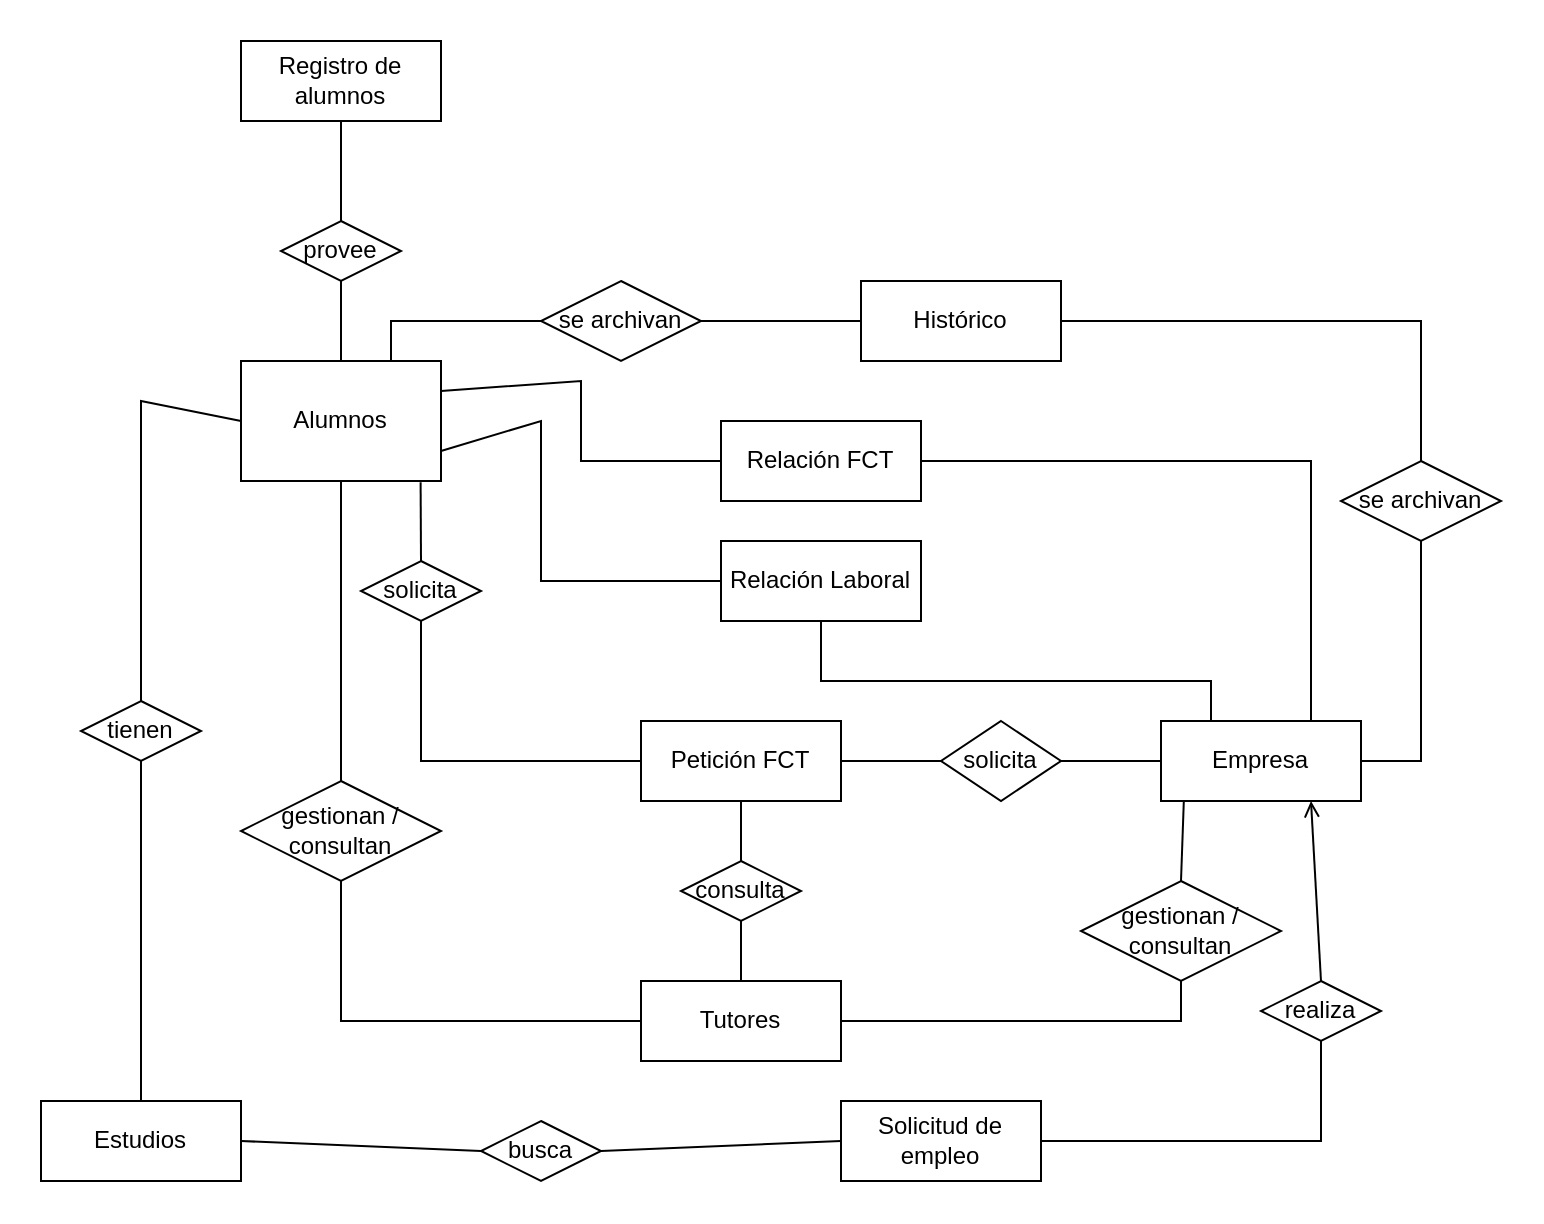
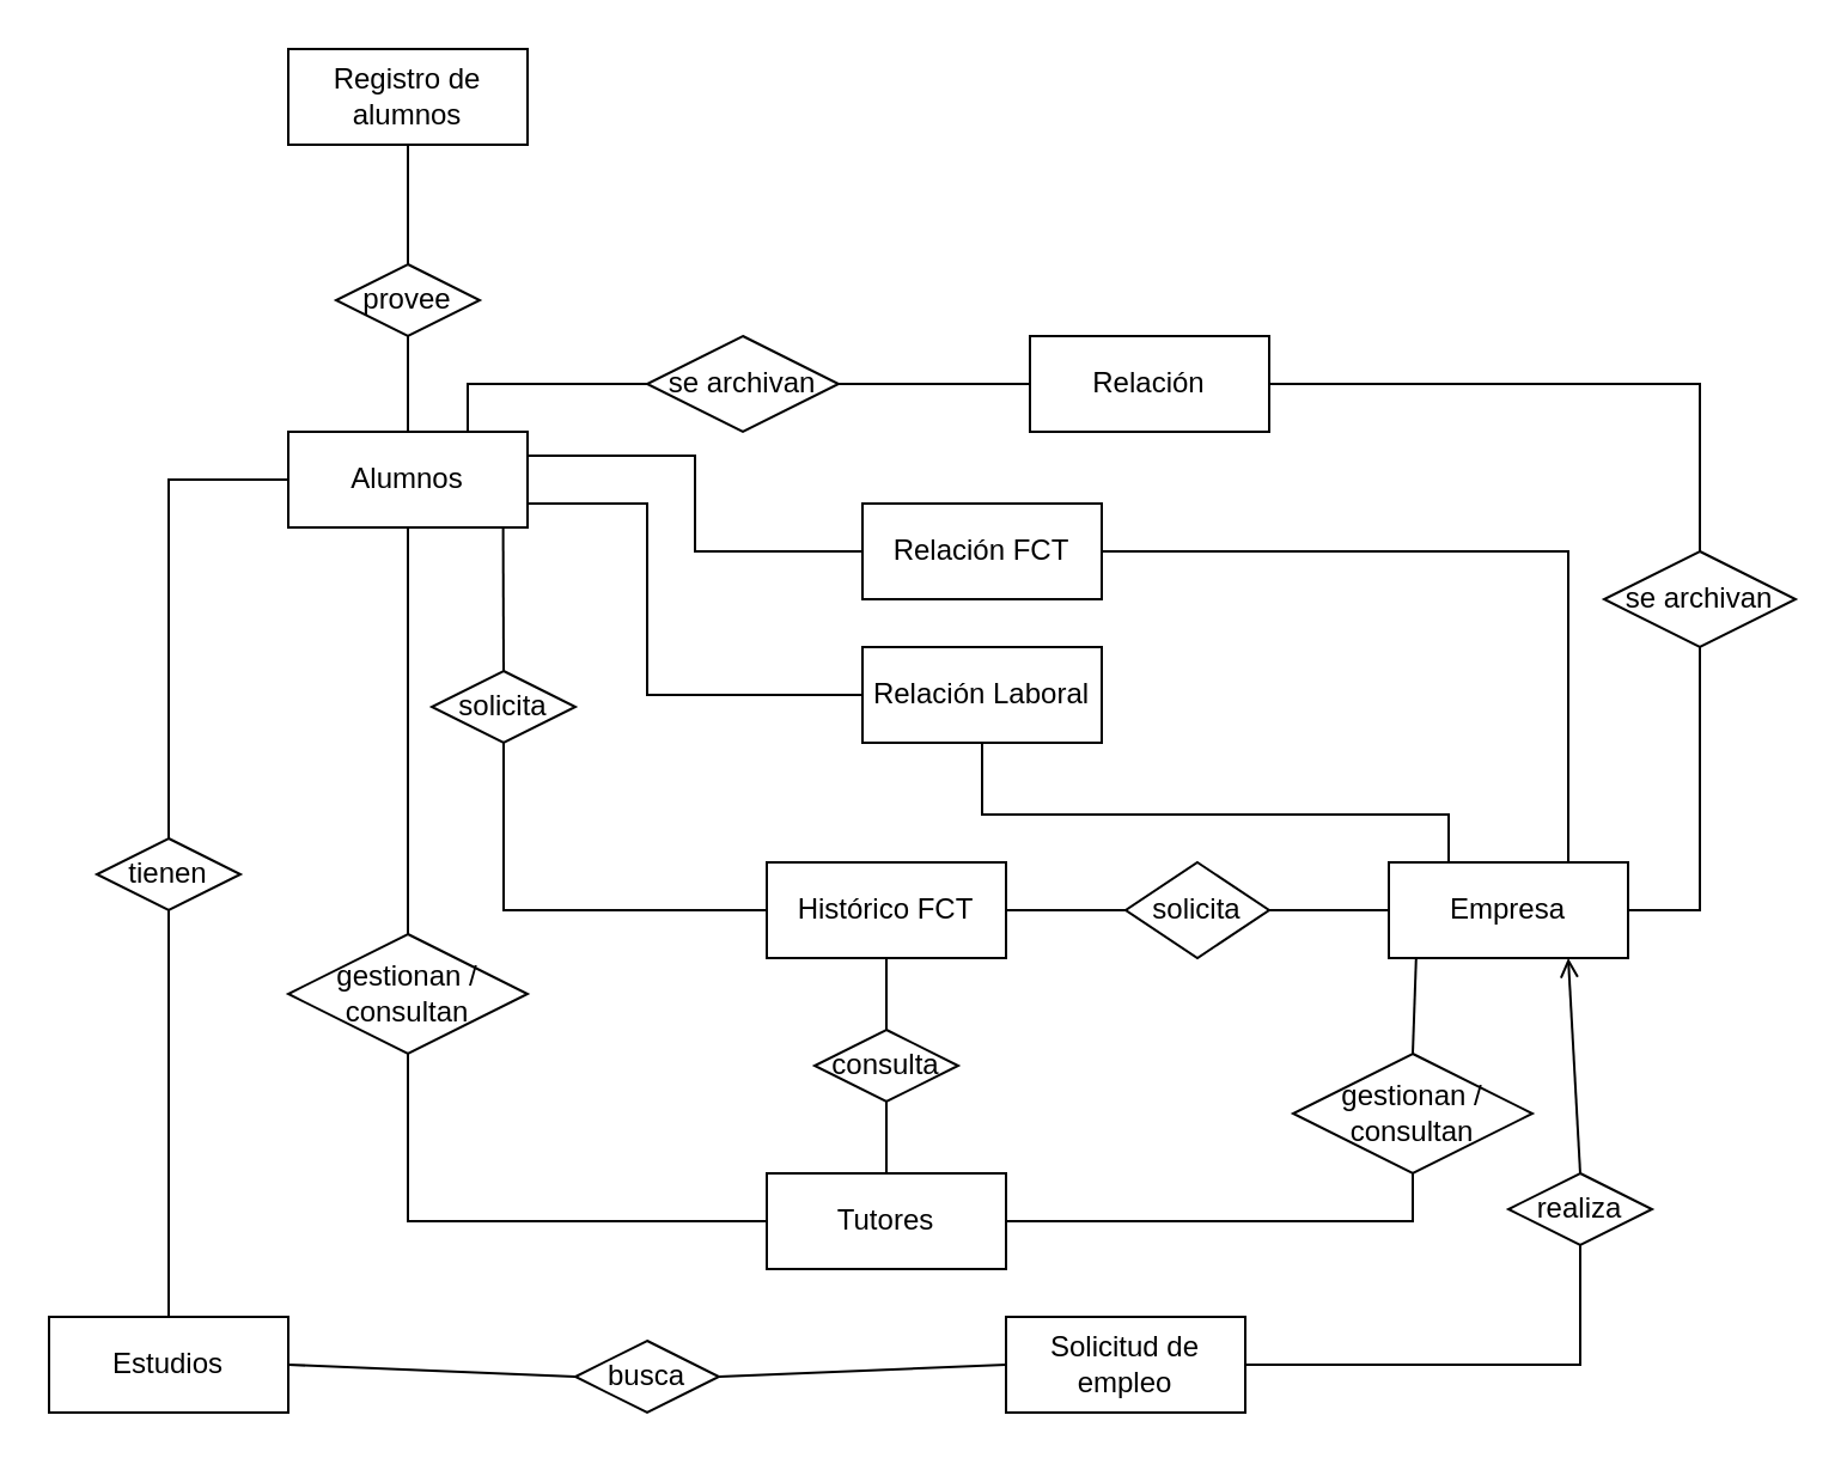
  <mxCell id="0" />
  <mxCell id="1" parent="0" />
  <mxCell id="2" value="Registro de alumnos" style="whiteSpace=wrap;html=1;align=center;" parent="1" vertex="1"><mxGeometry x="120" y="20" width="100" height="40" as="geometry" /></mxCell>
- <mxCell id="3" value="Alumnos" style="whiteSpace=wrap;html=1;align=center;" parent="1" vertex="1"><mxGeometry x="120" y="180" width="100" height="60" as="geometry" /></mxCell>
+ <mxCell id="3" value="Alumnos" style="whiteSpace=wrap;html=1;align=center;" parent="1" vertex="1"><mxGeometry x="120" y="180" width="100" height="40" as="geometry" /></mxCell>
  <mxCell id="4" value="Estudios" style="whiteSpace=wrap;html=1;align=center;" parent="1" vertex="1"><mxGeometry x="20" y="550" width="100" height="40" as="geometry" /></mxCell>
  <mxCell id="5" value="Empresa" style="whiteSpace=wrap;html=1;align=center;" parent="1" vertex="1"><mxGeometry x="580" y="360" width="100" height="40" as="geometry" /></mxCell>
- <mxCell id="6" value="Histórico" style="whiteSpace=wrap;html=1;align=center;" parent="1" vertex="1"><mxGeometry x="430" y="140" width="100" height="40" as="geometry" /></mxCell>
+ <mxCell id="6" value="Relación" style="whiteSpace=wrap;html=1;align=center;" parent="1" vertex="1"><mxGeometry x="430" y="140" width="100" height="40" as="geometry" /></mxCell>
  <mxCell id="7" value="provee" style="shape=rhombus;perimeter=rhombusPerimeter;whiteSpace=wrap;html=1;align=center;" parent="1" vertex="1"><mxGeometry x="140" y="110" width="60" height="30" as="geometry" /></mxCell>
  <mxCell id="8" value="" style="endArrow=none;html=1;rounded=0;entryX=0.5;entryY=1;entryDx=0;entryDy=0;exitX=0.5;exitY=0;exitDx=0;exitDy=0;" parent="1" source="3" target="7" edge="1"><mxGeometry relative="1" as="geometry"><mxPoint x="-50" y="380" as="sourcePoint" /><mxPoint x="110" y="380" as="targetPoint" /></mxGeometry></mxCell>
  <mxCell id="9" value="" style="endArrow=none;html=1;rounded=0;entryX=0.5;entryY=1;entryDx=0;entryDy=0;exitX=0.5;exitY=0;exitDx=0;exitDy=0;" parent="1" source="7" target="2" edge="1"><mxGeometry relative="1" as="geometry"><mxPoint x="-125" y="260" as="sourcePoint" /><mxPoint x="35" y="260" as="targetPoint" /></mxGeometry></mxCell>
  <mxCell id="10" value="tienen" style="shape=rhombus;perimeter=rhombusPerimeter;whiteSpace=wrap;html=1;align=center;" parent="1" vertex="1"><mxGeometry x="40" y="350" width="60" height="30" as="geometry" /></mxCell>
  <mxCell id="11" value="" style="endArrow=none;html=1;rounded=0;exitX=0.5;exitY=1;exitDx=0;exitDy=0;entryX=0.5;entryY=0;entryDx=0;entryDy=0;" parent="1" source="10" target="4" edge="1"><mxGeometry relative="1" as="geometry"><mxPoint x="-150" y="510" as="sourcePoint" /><mxPoint x="10" y="510" as="targetPoint" /></mxGeometry></mxCell>
  <mxCell id="12" value="" style="endArrow=none;html=1;rounded=0;entryX=0.5;entryY=0;entryDx=0;entryDy=0;exitX=0;exitY=0.5;exitDx=0;exitDy=0;" parent="1" source="3" target="10" edge="1"><mxGeometry relative="1" as="geometry"><mxPoint x="150" y="250" as="sourcePoint" /><mxPoint x="170" y="440" as="targetPoint" /><Array as="points"><mxPoint y="200" x="70" /></Array></mxGeometry></mxCell>
  <mxCell id="13" value="solicita" style="shape=rhombus;perimeter=rhombusPerimeter;whiteSpace=wrap;html=1;align=center;" parent="1" vertex="1"><mxGeometry x="470" y="360" width="60" height="40" as="geometry" /></mxCell>
  <mxCell id="14" value="" style="endArrow=none;html=1;rounded=0;exitX=1;exitY=0.5;exitDx=0;exitDy=0;entryX=0.5;entryY=1;entryDx=0;entryDy=0;" parent="1" source="20" target="21" edge="1"><mxGeometry relative="1" as="geometry"><mxPoint x="310" y="559.5" as="sourcePoint" /><mxPoint x="650" y="510" as="targetPoint" /><Array as="points"><mxPoint x="660" y="570" /></Array></mxGeometry></mxCell>
  <mxCell id="15" value="gestionan / &lt;br&gt;consultan" style="shape=rhombus;perimeter=rhombusPerimeter;whiteSpace=wrap;html=1;align=center;" parent="1" vertex="1"><mxGeometry x="540" y="440" width="100" height="50" as="geometry" /></mxCell>
  <mxCell id="16" value="se archivan" style="shape=rhombus;perimeter=rhombusPerimeter;whiteSpace=wrap;html=1;align=center;" parent="1" vertex="1"><mxGeometry x="670" y="230" width="80" height="40" as="geometry" /></mxCell>
  <mxCell id="17" value="" style="endArrow=none;html=1;rounded=0;exitX=0.5;exitY=0;exitDx=0;exitDy=0;entryX=1;entryY=0.5;entryDx=0;entryDy=0;" parent="1" source="16" target="6" edge="1"><mxGeometry relative="1" as="geometry"><mxPoint x="430" as="sourcePoint" y="290" /><mxPoint x="590" as="targetPoint" y="290" /><Array as="points"><mxPoint x="710" y="160" /></Array></mxGeometry></mxCell>
- <mxCell id="18" value="Petición FCT" style="whiteSpace=wrap;html=1;align=center;" parent="1" vertex="1"><mxGeometry x="320" y="360" width="100" height="40" as="geometry" /></mxCell>
+ <mxCell id="18" value="Histórico FCT" style="whiteSpace=wrap;html=1;align=center;" parent="1" vertex="1"><mxGeometry x="320" y="360" width="100" height="40" as="geometry" /></mxCell>
  <mxCell id="19" value="Tutores" style="whiteSpace=wrap;html=1;align=center;" parent="1" vertex="1"><mxGeometry x="320" y="490" width="100" height="40" as="geometry" /></mxCell>
  <mxCell id="20" value="Solicitud de empleo" style="whiteSpace=wrap;html=1;align=center;" parent="1" vertex="1"><mxGeometry x="420" y="550" width="100" height="40" as="geometry" /></mxCell>
  <mxCell id="21" value="realiza" style="shape=rhombus;perimeter=rhombusPerimeter;whiteSpace=wrap;html=1;align=center;" parent="1" vertex="1"><mxGeometry x="630" y="490" width="60" height="30" as="geometry" /></mxCell>
  <mxCell id="22" value="" style="endArrow=open;html=1;rounded=0;entryX=0.75;entryY=1;entryDx=0;entryDy=0;exitX=0.5;exitY=0;exitDx=0;exitDy=0;" parent="1" source="21" target="5" edge="1"><mxGeometry relative="1" as="geometry"><mxPoint x="560" y="430" as="sourcePoint" /><mxPoint x="720" y="430" as="targetPoint" /></mxGeometry></mxCell>
  <mxCell id="23" value="busca" style="shape=rhombus;perimeter=rhombusPerimeter;whiteSpace=wrap;html=1;align=center;" parent="1" vertex="1"><mxGeometry x="240" y="560" width="60" height="30" as="geometry" /></mxCell>
  <mxCell id="24" value="" style="endArrow=none;html=1;rounded=0;exitX=1;exitY=0.5;exitDx=0;exitDy=0;entryX=0;entryY=0.5;entryDx=0;entryDy=0;" parent="1" source="23" target="20" edge="1"><mxGeometry relative="1" as="geometry"><mxPoint x="310" y="510" as="sourcePoint" /><mxPoint x="470" y="510" as="targetPoint" /></mxGeometry></mxCell>
  <mxCell id="25" value="" style="endArrow=none;html=1;rounded=0;exitX=1;exitY=0.5;exitDx=0;exitDy=0;entryX=0;entryY=0.5;entryDx=0;entryDy=0;" parent="1" source="4" target="23" edge="1"><mxGeometry relative="1" as="geometry"><mxPoint x="230" y="490" as="sourcePoint" /><mxPoint x="390" y="490" as="targetPoint" /></mxGeometry></mxCell>
  <mxCell id="26" value="se archivan" style="shape=rhombus;perimeter=rhombusPerimeter;whiteSpace=wrap;html=1;align=center;" parent="1" vertex="1"><mxGeometry x="270" y="140" width="80" height="40" as="geometry" /></mxCell>
  <mxCell id="27" value="" style="endArrow=none;html=1;rounded=0;exitX=1;exitY=0.5;exitDx=0;exitDy=0;entryX=0;entryY=0.5;entryDx=0;entryDy=0;" parent="1" source="26" target="6" edge="1"><mxGeometry relative="1" as="geometry"><mxPoint x="300" y="340" as="sourcePoint" /><mxPoint x="460" y="340" as="targetPoint" /></mxGeometry></mxCell>
  <mxCell id="28" value="" style="endArrow=none;html=1;rounded=0;entryX=0;entryY=0.5;entryDx=0;entryDy=0;exitX=1;exitY=0.5;exitDx=0;exitDy=0;" parent="1" source="13" target="5" edge="1"><mxGeometry relative="1" as="geometry"><mxPoint x="240" y="260" as="sourcePoint" /><mxPoint x="400" y="260" as="targetPoint" /></mxGeometry></mxCell>
  <mxCell id="29" value="" style="endArrow=none;html=1;rounded=0;entryX=0;entryY=0.5;entryDx=0;entryDy=0;exitX=1;exitY=0.5;exitDx=0;exitDy=0;" parent="1" source="18" target="13" edge="1"><mxGeometry relative="1" as="geometry"><mxPoint x="170" y="260" as="sourcePoint" /><mxPoint x="330" y="260" as="targetPoint" /></mxGeometry></mxCell>
  <mxCell id="30" value="solicita" style="shape=rhombus;perimeter=rhombusPerimeter;whiteSpace=wrap;html=1;align=center;" parent="1" vertex="1"><mxGeometry x="180" y="280" width="60" height="30" as="geometry" /></mxCell>
  <mxCell id="31" value="" style="endArrow=none;html=1;rounded=0;exitX=0.5;exitY=1;exitDx=0;exitDy=0;entryX=0;entryY=0.5;entryDx=0;entryDy=0;" parent="1" source="30" target="18" edge="1"><mxGeometry relative="1" as="geometry"><mxPoint x="170" y="260" as="sourcePoint" /><mxPoint x="330" y="260" as="targetPoint" /><Array as="points"><mxPoint x="210" y="380" /></Array></mxGeometry></mxCell>
  <mxCell id="32" value="" style="endArrow=none;html=1;rounded=0;entryX=0.5;entryY=0;entryDx=0;entryDy=0;exitX=0.5;exitY=1;exitDx=0;exitDy=0;" parent="1" source="33" target="19" edge="1"><mxGeometry relative="1" as="geometry"><mxPoint x="480" y="470" as="sourcePoint" /><mxPoint x="410" y="440" as="targetPoint" /></mxGeometry></mxCell>
  <mxCell id="33" value="consulta" style="shape=rhombus;perimeter=rhombusPerimeter;whiteSpace=wrap;html=1;align=center;" parent="1" vertex="1"><mxGeometry x="340" y="430" width="60" height="30" as="geometry" /></mxCell>
  <mxCell id="34" value="" style="endArrow=none;html=1;rounded=0;entryX=0.5;entryY=0;entryDx=0;entryDy=0;exitX=0.5;exitY=1;exitDx=0;exitDy=0;" parent="1" source="18" target="33" edge="1"><mxGeometry relative="1" as="geometry"><mxPoint x="180" y="260" as="sourcePoint" /><mxPoint x="340" y="260" as="targetPoint" /></mxGeometry></mxCell>
  <mxCell id="35" value="gestionan / &lt;br&gt;consultan" style="shape=rhombus;perimeter=rhombusPerimeter;whiteSpace=wrap;html=1;align=center;" vertex="1" parent="1"><mxGeometry x="120" y="390" width="100" height="50" as="geometry" /></mxCell>
  <mxCell id="36" value="" style="endArrow=none;html=1;rounded=0;exitX=0.5;exitY=1;exitDx=0;exitDy=0;entryX=0;entryY=0.5;entryDx=0;entryDy=0;" edge="1" parent="1" source="35" target="19"><mxGeometry relative="1" as="geometry"><mxPoint x="150" y="405" as="sourcePoint" /><mxPoint x="270" y="400" as="targetPoint" /><Array as="points"><mxPoint x="170" y="510" /></Array></mxGeometry></mxCell>
  <mxCell id="37" value="" style="endArrow=none;html=1;rounded=0;exitX=0.5;exitY=0;exitDx=0;exitDy=0;entryX=0.5;entryY=1;entryDx=0;entryDy=0;" edge="1" parent="1" source="35" target="3"><mxGeometry relative="1" as="geometry"><mxPoint x="150" y="435" as="sourcePoint" /><mxPoint x="270" y="430" as="targetPoint" /></mxGeometry></mxCell>
  <mxCell id="38" value="" style="endArrow=none;html=1;rounded=0;exitX=1;exitY=0.5;exitDx=0;exitDy=0;entryX=0.5;entryY=1;entryDx=0;entryDy=0;" edge="1" parent="1" source="19" target="15"><mxGeometry relative="1" as="geometry"><mxPoint x="330" y="605" as="sourcePoint" /><mxPoint x="450" y="600" as="targetPoint" /><Array as="points"><mxPoint x="590" y="510" /></Array></mxGeometry></mxCell>
  <mxCell id="39" value="" style="endArrow=none;html=1;rounded=0;entryX=0.5;entryY=0;entryDx=0;entryDy=0;exitX=0.114;exitY=1.01;exitDx=0;exitDy=0;exitPerimeter=0;" edge="1" parent="1" source="5" target="15"><mxGeometry relative="1" as="geometry"><mxPoint x="510" y="400" as="sourcePoint" /><mxPoint x="590" y="400" as="targetPoint" /></mxGeometry></mxCell>
  <mxCell id="40" value="" style="endArrow=none;html=1;rounded=0;entryX=0;entryY=0.5;entryDx=0;entryDy=0;exitX=0.75;exitY=0;exitDx=0;exitDy=0;" edge="1" parent="1" source="3" target="26"><mxGeometry relative="1" as="geometry"><mxPoint x="180" y="190" as="sourcePoint" /><mxPoint x="180" y="150" as="targetPoint" /><Array as="points"><mxPoint x="195" y="160" /></Array></mxGeometry></mxCell>
  <mxCell id="41" value="" style="endArrow=none;html=1;rounded=0;entryX=0.5;entryY=1;entryDx=0;entryDy=0;exitX=1;exitY=0.5;exitDx=0;exitDy=0;" edge="1" parent="1" source="5" target="16"><mxGeometry relative="1" as="geometry"><mxPoint x="630" y="350" as="sourcePoint" /><mxPoint x="590" y="400" as="targetPoint" /><Array as="points"><mxPoint x="710" y="380" /></Array></mxGeometry></mxCell>
  <mxCell id="42" value="Relación FCT" style="whiteSpace=wrap;html=1;align=center;" vertex="1" parent="1"><mxGeometry x="360" y="210" width="100" height="40" as="geometry" /></mxCell>
  <mxCell id="43" value="Relación Laboral" style="whiteSpace=wrap;html=1;align=center;" vertex="1" parent="1"><mxGeometry x="360" y="270" width="100" height="40" as="geometry" /></mxCell>
  <mxCell id="44" value="" style="endArrow=none;html=1;rounded=0;entryX=0.5;entryY=0;entryDx=0;entryDy=0;exitX=0.898;exitY=1.01;exitDx=0;exitDy=0;exitPerimeter=0;" edge="1" parent="1" source="3" target="30"><mxGeometry relative="1" as="geometry"><mxPoint x="230" y="200" as="sourcePoint" /><mxPoint x="320" y="200" as="targetPoint" /></mxGeometry></mxCell>
  <mxCell id="45" value="" style="endArrow=none;html=1;rounded=0;entryX=0.5;entryY=1;entryDx=0;entryDy=0;exitX=0.25;exitY=0;exitDx=0;exitDy=0;" edge="1" parent="1" source="5" target="43"><mxGeometry relative="1" as="geometry"><mxPoint x="640" y="370" as="sourcePoint" /><mxPoint x="640" y="300" as="targetPoint" /><Array as="points"><mxPoint x="605" y="340" /><mxPoint x="410" y="340" /></Array></mxGeometry></mxCell>
  <mxCell id="46" value="" style="endArrow=none;html=1;rounded=0;exitX=1;exitY=0.5;exitDx=0;exitDy=0;entryX=0.75;entryY=0;entryDx=0;entryDy=0;" edge="1" parent="1" source="42" target="5"><mxGeometry relative="1" as="geometry"><mxPoint x="480" y="230" as="sourcePoint" /><mxPoint x="560" y="230" as="targetPoint" /><Array as="points"><mxPoint x="655" y="230" /></Array></mxGeometry></mxCell>
  <mxCell id="47" value="" style="endArrow=none;html=1;rounded=0;entryX=0;entryY=0.5;entryDx=0;entryDy=0;exitX=1;exitY=0.25;exitDx=0;exitDy=0;" edge="1" parent="1" source="3" target="42"><mxGeometry relative="1" as="geometry"><mxPoint x="220" y="230" as="sourcePoint" /><mxPoint x="220" as="targetPoint" y="290" /><Array as="points"><mxPoint x="290" y="190" /><mxPoint x="290" y="230" /></Array></mxGeometry></mxCell>
  <mxCell id="48" value="" style="endArrow=none;html=1;rounded=0;entryX=0;entryY=0.5;entryDx=0;entryDy=0;exitX=1;exitY=0.75;exitDx=0;exitDy=0;" edge="1" parent="1" source="3" target="43"><mxGeometry relative="1" as="geometry"><mxPoint x="180" y="190" as="sourcePoint" /><mxPoint x="180" y="150" as="targetPoint" /><Array as="points"><mxPoint x="270" y="210" /><mxPoint x="270" y="290" /></Array></mxGeometry></mxCell>
